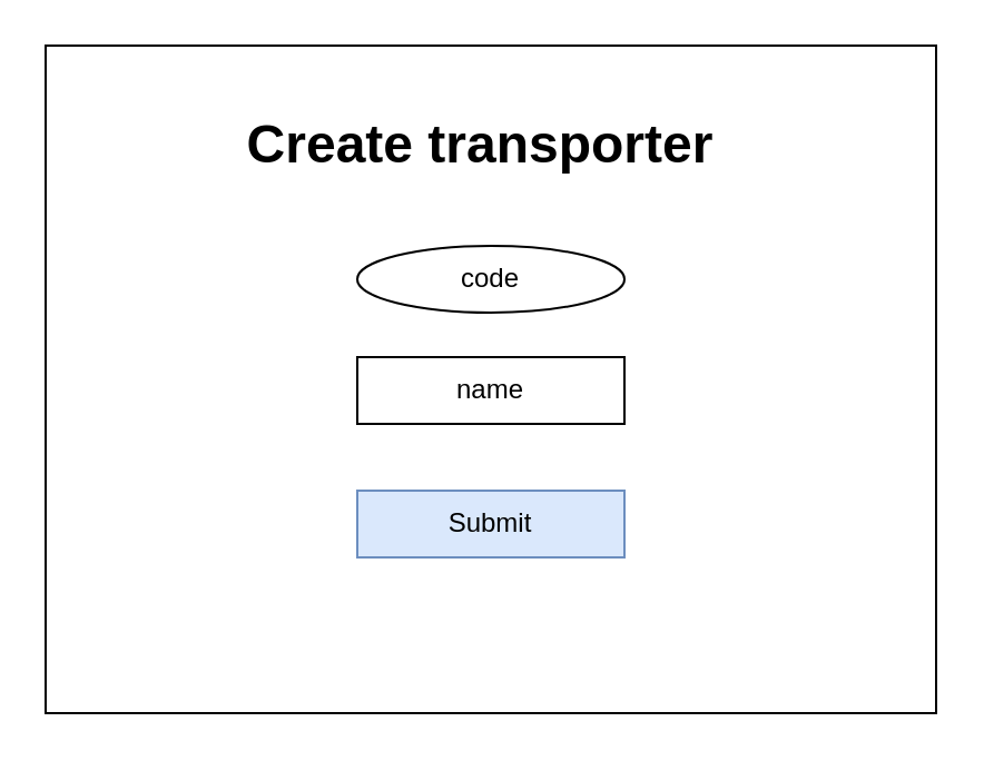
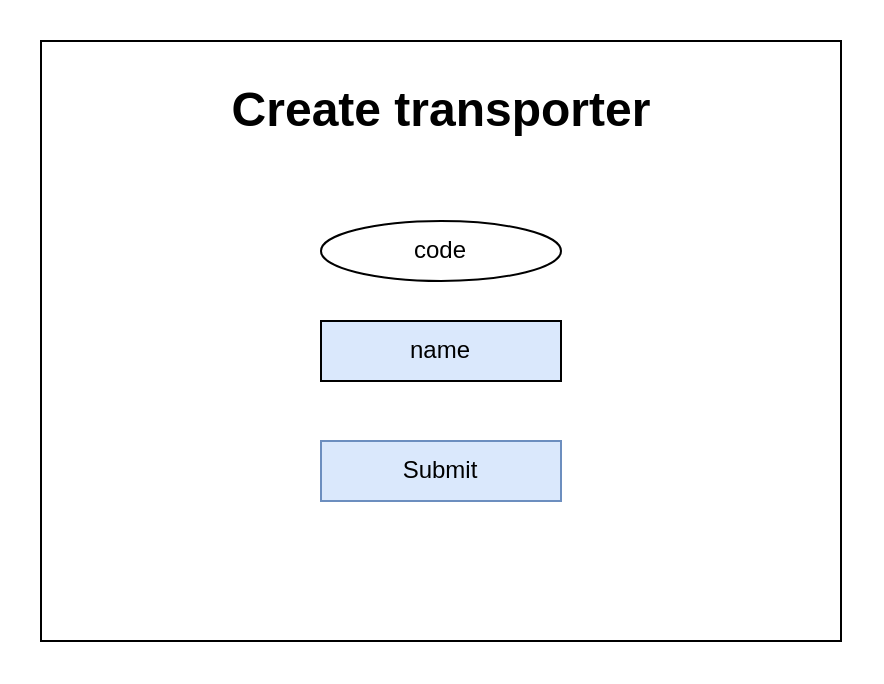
  <mxCell id="0" />
  <mxCell id="1" parent="0" />
  <mxCell id="2" value="" style="rounded=0;whiteSpace=wrap;html=1;" parent="1" vertex="1"><mxGeometry x="20" y="20" width="400" height="300" as="geometry" /></mxCell>
  <mxCell id="3" value="code" style="ellipse;whiteSpace=wrap;html=1;" parent="1" vertex="1"><mxGeometry x="160" y="110" width="120" height="30" as="geometry" /></mxCell>
- <mxCell id="4" value="name" style="rounded=0;whiteSpace=wrap;html=1;" parent="1" vertex="1"><mxGeometry x="160" y="160" width="120" height="30" as="geometry" /></mxCell>
+ <mxCell id="4" value="name" style="rounded=0;whiteSpace=wrap;html=1;fillColor=#dae8fc;" parent="1" vertex="1"><mxGeometry x="160" y="160" width="120" height="30" as="geometry" /></mxCell>
  <mxCell id="5" value="Submit" style="rounded=0;whiteSpace=wrap;html=1;fillColor=#dae8fc;strokeColor=#6c8ebf;" parent="1" vertex="1"><mxGeometry x="160" y="220" width="120" height="30" as="geometry" /></mxCell>
- <mxCell id="6" value="&lt;h1&gt;Create transporter&lt;/h1&gt;" style="text;html=1;strokeColor=none;fillColor=none;align=center;verticalAlign=middle;whiteSpace=wrap;rounded=0;" parent="1" vertex="1"><mxGeometry x="102.5" y="50" width="225" height="30" as="geometry" /></mxCell>
+ <mxCell id="6" value="&lt;h1&gt;Create transporter&lt;/h1&gt;" style="text;html=1;strokeColor=none;fillColor=none;align=center;verticalAlign=middle;whiteSpace=wrap;rounded=0;" parent="1" vertex="1"><mxGeometry x="107.5" y="40" width="225" height="30" as="geometry" /></mxCell>
